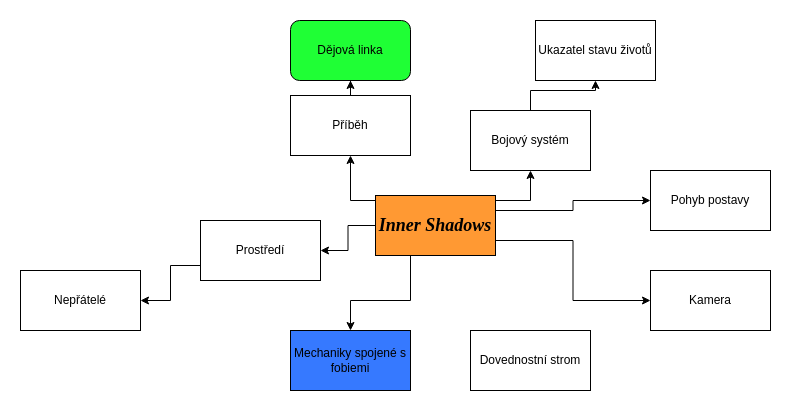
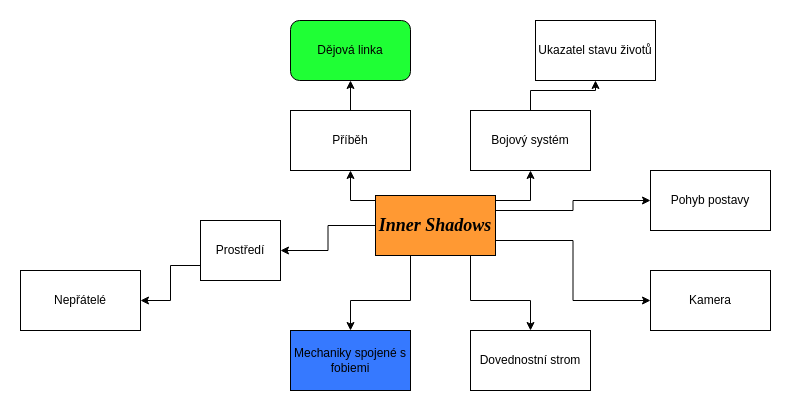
  <mxCell id="0" />
  <mxCell id="1" parent="0" />
+ <mxCell id="2" style="edgeStyle=orthogonalEdgeStyle;rounded=0;orthogonalLoop=1;jettySize=auto;html=1;exitX=0.75;exitY=1;exitDx=0;exitDy=0;entryX=0.5;entryY=0;entryDx=0;entryDy=0;" parent="1" source="9" target="10" edge="1"><mxGeometry relative="1" as="geometry"><Array as="points"><mxPoint x="470" y="300" /><mxPoint x="530" y="300" /></Array></mxGeometry></mxCell>
  <mxCell id="3" style="edgeStyle=orthogonalEdgeStyle;rounded=0;orthogonalLoop=1;jettySize=auto;html=1;exitX=0.25;exitY=1;exitDx=0;exitDy=0;entryX=0.5;entryY=0;entryDx=0;entryDy=0;" parent="1" source="9" target="16" edge="1"><mxGeometry relative="1" as="geometry"><Array as="points"><mxPoint x="410" y="300" /><mxPoint x="350" y="300" /></Array></mxGeometry></mxCell>
  <mxCell id="4" style="edgeStyle=orthogonalEdgeStyle;rounded=0;orthogonalLoop=1;jettySize=auto;html=1;exitX=0.75;exitY=0;exitDx=0;exitDy=0;entryX=0.5;entryY=1;entryDx=0;entryDy=0;" parent="1" source="9" target="18" edge="1"><mxGeometry relative="1" as="geometry"><Array as="points"><mxPoint x="460" y="220" /><mxPoint x="460" y="200" /><mxPoint x="530" y="200" /></Array></mxGeometry></mxCell>
  <mxCell id="5" style="edgeStyle=orthogonalEdgeStyle;rounded=0;orthogonalLoop=1;jettySize=auto;html=1;exitX=0.25;exitY=0;exitDx=0;exitDy=0;entryX=0.5;entryY=1;entryDx=0;entryDy=0;" parent="1" source="9" target="21" edge="1"><mxGeometry relative="1" as="geometry"><Array as="points"><mxPoint x="410" y="200" /><mxPoint x="350" y="200" /></Array></mxGeometry></mxCell>
  <mxCell id="6" style="edgeStyle=orthogonalEdgeStyle;rounded=0;orthogonalLoop=1;jettySize=auto;html=1;exitX=1;exitY=0.25;exitDx=0;exitDy=0;entryX=0;entryY=0.5;entryDx=0;entryDy=0;" parent="1" source="9" target="13" edge="1"><mxGeometry relative="1" as="geometry" /></mxCell>
  <mxCell id="7" style="edgeStyle=orthogonalEdgeStyle;rounded=0;orthogonalLoop=1;jettySize=auto;html=1;exitX=1;exitY=0.75;exitDx=0;exitDy=0;entryX=0;entryY=0.5;entryDx=0;entryDy=0;" parent="1" source="9" target="14" edge="1"><mxGeometry relative="1" as="geometry" /></mxCell>
  <mxCell id="8" style="edgeStyle=orthogonalEdgeStyle;rounded=0;orthogonalLoop=1;jettySize=auto;html=1;exitX=0;exitY=0.5;exitDx=0;exitDy=0;entryX=1;entryY=0.5;entryDx=0;entryDy=0;" parent="1" source="9" target="12" edge="1"><mxGeometry relative="1" as="geometry" /></mxCell>
  <mxCell id="9" value="&lt;h3&gt;&lt;font style=&quot;font-size: 18px;&quot; face=&quot;Times New Roman&quot;&gt;&lt;i style=&quot;&quot;&gt;Inner Shadows&lt;/i&gt;&lt;/font&gt;&lt;/h3&gt;" style="rounded=0;whiteSpace=wrap;html=1;fillColor=#FF9933;" parent="1" vertex="1"><mxGeometry x="375" y="195" width="120" height="60" as="geometry" /></mxCell>
  <mxCell id="10" value="Dovednostní strom" style="rounded=0;whiteSpace=wrap;html=1;" parent="1" vertex="1"><mxGeometry x="470" y="330" width="120" height="60" as="geometry" /></mxCell>
  <mxCell id="11" style="edgeStyle=orthogonalEdgeStyle;rounded=0;orthogonalLoop=1;jettySize=auto;html=1;exitX=0;exitY=0.75;exitDx=0;exitDy=0;entryX=1;entryY=0.5;entryDx=0;entryDy=0;" parent="1" source="12" target="15" edge="1"><mxGeometry relative="1" as="geometry"><Array as="points"><mxPoint x="170" y="265" /><mxPoint x="170" y="300" /></Array></mxGeometry></mxCell>
- <mxCell id="12" value="Prostředí" style="rounded=0;whiteSpace=wrap;html=1;" parent="1" vertex="1"><mxGeometry x="200" y="220" width="120" height="60" as="geometry" /></mxCell>
+ <mxCell id="12" value="Prostředí" style="rounded=0;whiteSpace=wrap;html=1;" parent="1" vertex="1"><mxGeometry x="200" y="220" width="80" height="60" as="geometry" /></mxCell>
  <mxCell id="13" value="Pohyb postavy" style="rounded=0;whiteSpace=wrap;html=1;" parent="1" vertex="1"><mxGeometry x="650" y="170" width="120" height="60" as="geometry" /></mxCell>
  <mxCell id="14" value="Kamera" style="rounded=0;whiteSpace=wrap;html=1;" parent="1" vertex="1"><mxGeometry x="650" y="270" width="120" height="60" as="geometry" /></mxCell>
  <mxCell id="15" value="Nepřátelé" style="rounded=0;whiteSpace=wrap;html=1;" parent="1" vertex="1"><mxGeometry x="20" y="270" width="120" height="60" as="geometry" /></mxCell>
  <mxCell id="16" value="Mechaniky spojené s fobiemi" style="rounded=0;whiteSpace=wrap;html=1;fillColor=#3679FF;" parent="1" vertex="1"><mxGeometry x="290" y="330" width="120" height="60" as="geometry" /></mxCell>
  <mxCell id="17" style="edgeStyle=orthogonalEdgeStyle;rounded=0;orthogonalLoop=1;jettySize=auto;html=1;entryX=0.5;entryY=1;entryDx=0;entryDy=0;" parent="1" source="18" target="19" edge="1"><mxGeometry relative="1" as="geometry" /></mxCell>
  <mxCell id="18" value="Bojový systém" style="rounded=0;whiteSpace=wrap;html=1;" parent="1" vertex="1"><mxGeometry x="470" y="110" width="120" height="60" as="geometry" /></mxCell>
  <mxCell id="19" value="Ukazatel stavu životů" style="rounded=0;whiteSpace=wrap;html=1;" parent="1" vertex="1"><mxGeometry x="535" y="20" width="120" height="60" as="geometry" /></mxCell>
  <mxCell id="20" style="edgeStyle=orthogonalEdgeStyle;rounded=0;orthogonalLoop=1;jettySize=auto;html=1;entryX=0.5;entryY=1;entryDx=0;entryDy=0;" parent="1" source="21" target="22" edge="1"><mxGeometry relative="1" as="geometry" /></mxCell>
- <mxCell id="21" value="Příběh" style="rounded=0;whiteSpace=wrap;html=1;" parent="1" vertex="1"><mxGeometry x="290" y="95" width="120" height="60" as="geometry" /></mxCell>
+ <mxCell id="21" value="Příběh" style="rounded=0;whiteSpace=wrap;html=1;" parent="1" vertex="1"><mxGeometry x="290" y="110" width="120" height="60" as="geometry" /></mxCell>
  <mxCell id="22" value="Dějová linka" style="whiteSpace=wrap;html=1;fillColor=#1FFF35;rounded=1;" parent="1" vertex="1"><mxGeometry x="290" y="20" width="120" height="60" as="geometry" /></mxCell>
